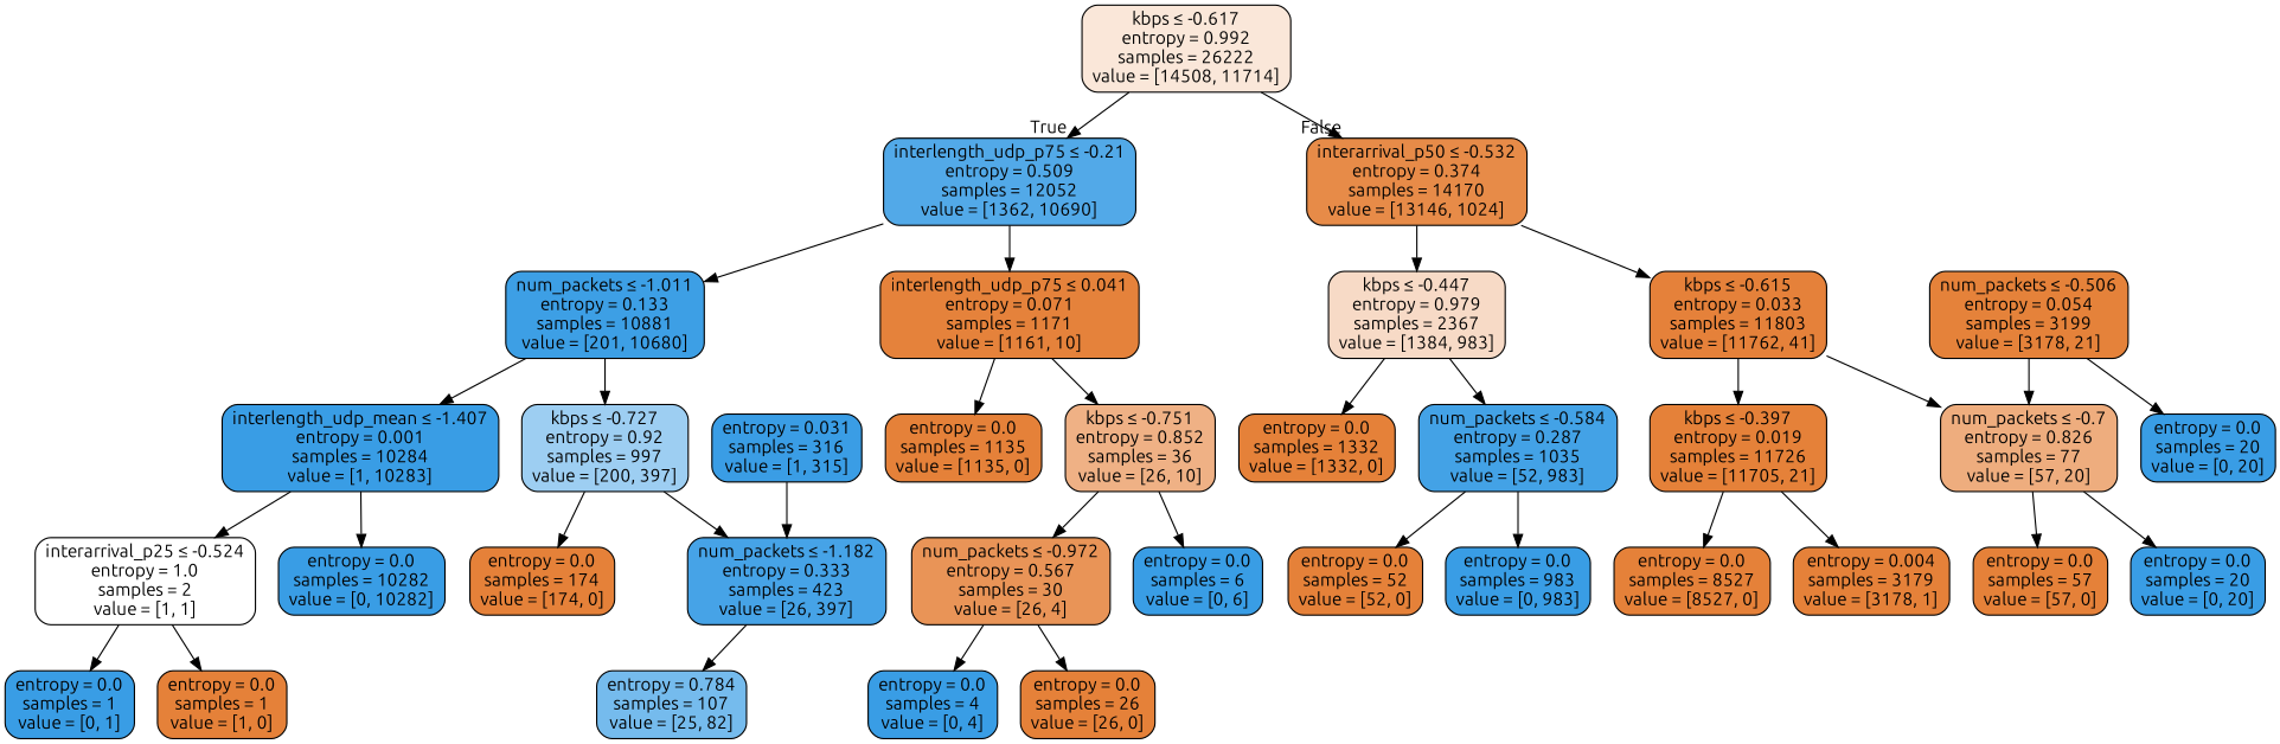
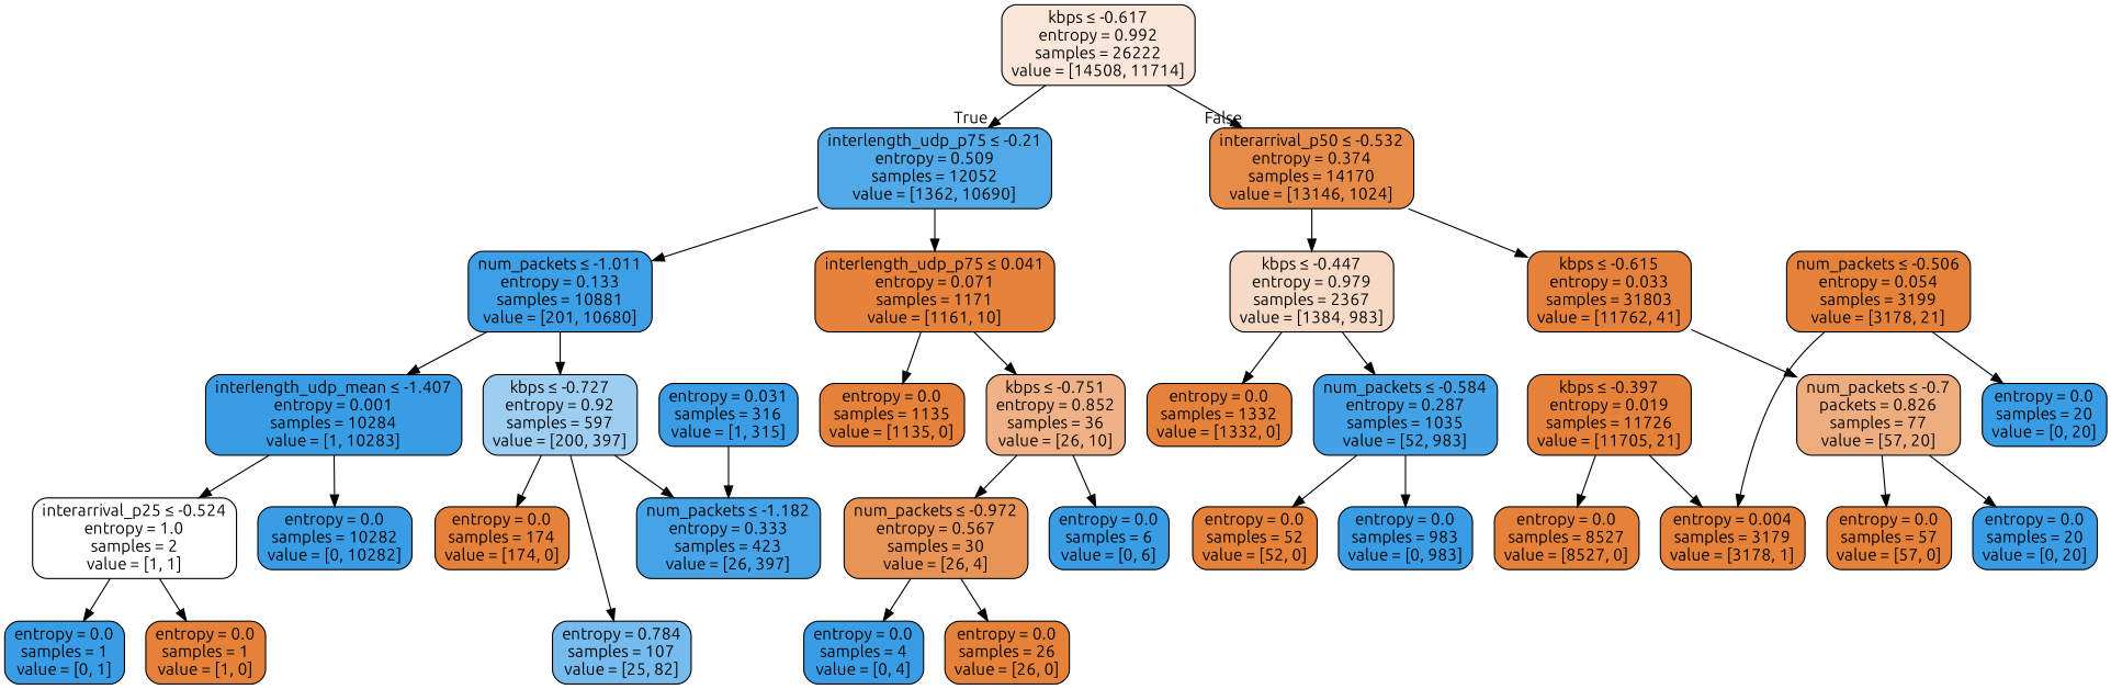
  digraph {
    fontname=Ubuntu
    node [color=black fillcolor="#e58139" fontname=Ubuntu shape=box style="filled, rounded"]
    edge [fontname=Ubuntu]
    n1 [fillcolor="#fae7d9" label=<kbps &le; -0.617<br/>entropy = 0.992<br/>samples = 26222<br/>value = [14508, 11714]>]
    n2 [fillcolor="#52a9e8" label=<interlength_udp_p75 &le; -0.21<br/>entropy = 0.509<br/>samples = 12052<br/>value = [1362, 10690]>]
    n3 [fillcolor="#e78b48" label=<interarrival_p50 &le; -0.532<br/>entropy = 0.374<br/>samples = 14170<br/>value = [13146, 1024]>]
    n4 [fillcolor="#3d9fe5" label=<num_packets &le; -1.011<br/>entropy = 0.133<br/>samples = 10881<br/>value = [201, 10680]>]
    n5 [fillcolor="#e5823b" label=<interlength_udp_p75 &le; 0.041<br/>entropy = 0.071<br/>samples = 1171<br/>value = [1161, 10]>]
    n6 [fillcolor="#f7dac6" label=<kbps &le; -0.447<br/>entropy = 0.979<br/>samples = 2367<br/>value = [1384, 983]>]
-   n7 [fillcolor="#e5813a" label=<kbps &le; -0.615<br/>entropy = 0.033<br/>samples = 11803<br/>value = [11762, 41]>]
-   n8 [fillcolor="#9dcef2" label=<kbps &le; -0.727<br/>entropy = 0.92<br/>samples = 997<br/>value = [200, 397]>]
+   n7 [fillcolor="#e5813a" label=<kbps &le; -0.615<br/>entropy = 0.033<br/>samples = 31803<br/>value = [11762, 41]>]
+   n8 [fillcolor="#9dcef2" label=<kbps &le; -0.727<br/>entropy = 0.92<br/>samples = 597<br/>value = [200, 397]>]
    n9 [fillcolor="#399de5" label=<interlength_udp_mean &le; -1.407<br/>entropy = 0.001<br/>samples = 10284<br/>value = [1, 10283]>]
    n10 [fillcolor="#efb185" label=<kbps &le; -0.751<br/>entropy = 0.852<br/>samples = 36<br/>value = [26, 10]>]
    n11 [label=<entropy = 0.0<br/>samples = 1135<br/>value = [1135, 0]>]
    n12 [fillcolor="#46a3e7" label=<num_packets &le; -1.182<br/>entropy = 0.333<br/>samples = 423<br/>value = [26, 397]>]
    n13 [label=<entropy = 0.0<br/>samples = 174<br/>value = [174, 0]>]
    n14 [fillcolor="#ffffff" label=<interarrival_p25 &le; -0.524<br/>entropy = 1.0<br/>samples = 2<br/>value = [1, 1]>]
    n15 [fillcolor="#399de5" label=<entropy = 0.0<br/>samples = 10282<br/>value = [0, 10282]>]
    n16 [fillcolor="#75bbed" label=<entropy = 0.784<br/>samples = 107<br/>value = [25, 82]>]
    n17 [fillcolor="#3a9de5" label=<entropy = 0.031<br/>samples = 316<br/>value = [1, 315]>]
    n18 [label=<entropy = 0.0<br/>samples = 1<br/>value = [1, 0]>]
    n19 [fillcolor="#399de5" label=<entropy = 0.0<br/>samples = 1<br/>value = [0, 1]>]
    n20 [fillcolor="#399de5" label=<entropy = 0.0<br/>samples = 6<br/>value = [0, 6]>]
    n21 [fillcolor="#e99457" label=<num_packets &le; -0.972<br/>entropy = 0.567<br/>samples = 30<br/>value = [26, 4]>]
    n22 [label=<entropy = 0.0<br/>samples = 26<br/>value = [26, 0]>]
    n23 [fillcolor="#399de5" label=<entropy = 0.0<br/>samples = 4<br/>value = [0, 4]>]
    n24 [fillcolor="#43a2e6" label=<num_packets &le; -0.584<br/>entropy = 0.287<br/>samples = 1035<br/>value = [52, 983]>]
    n25 [label=<entropy = 0.0<br/>samples = 1332<br/>value = [1332, 0]>]
-   n26 [fillcolor="#eead7e" label=<num_packets &le; -0.7<br/>entropy = 0.826<br/>samples = 77<br/>value = [57, 20]>]
+   n26 [fillcolor="#eead7e" label=<num_packets &le; -0.7<br/>packets = 0.826<br/>samples = 77<br/>value = [57, 20]>]
    n27 [label=<kbps &le; -0.397<br/>entropy = 0.019<br/>samples = 11726<br/>value = [11705, 21]>]
    n28 [label=<entropy = 0.0<br/>samples = 52<br/>value = [52, 0]>]
    n29 [fillcolor="#399de5" label=<entropy = 0.0<br/>samples = 983<br/>value = [0, 983]>]
    n30 [label=<entropy = 0.0<br/>samples = 57<br/>value = [57, 0]>]
    n31 [fillcolor="#399de5" label=<entropy = 0.0<br/>samples = 20<br/>value = [0, 20]>]
    n32 [label=<entropy = 0.0<br/>samples = 8527<br/>value = [8527, 0]>]
    n33 [label=<entropy = 0.004<br/>samples = 3179<br/>value = [3178, 1]>]
    n34 [fillcolor="#e5823a" label=<num_packets &le; -0.506<br/>entropy = 0.054<br/>samples = 3199<br/>value = [3178, 21]>]
    n35 [fillcolor="#399de5" label=<entropy = 0.0<br/>samples = 20<br/>value = [0, 20]>]
    n1 -> n2 [headlabel=True labelangle=45 labeldistance=2.5]
    n1 -> n3 [headlabel=False labelangle=-45 labeldistance=2.5]
    n2 -> n4
    n2 -> n5
    n3 -> n6
    n3 -> n7
    n4 -> n8
    n4 -> n9
    n5 -> n10
    n5 -> n11
    n6 -> n24
    n6 -> n25
    n7 -> n26
-   n7 -> n27
    n8 -> n12
    n8 -> n13
    n9 -> n14
    n9 -> n15
    n10 -> n20
    n10 -> n21
-   n12 -> n16
+   n8 -> n16
    n14 -> n18
    n14 -> n19
    n17 -> n12
    n21 -> n22
    n21 -> n23
    n24 -> n28
    n24 -> n29
    n26 -> n30
    n26 -> n31
    n27 -> n32
    n27 -> n33
-   n34 -> n26
+   n34 -> n33
    n34 -> n35
  }
